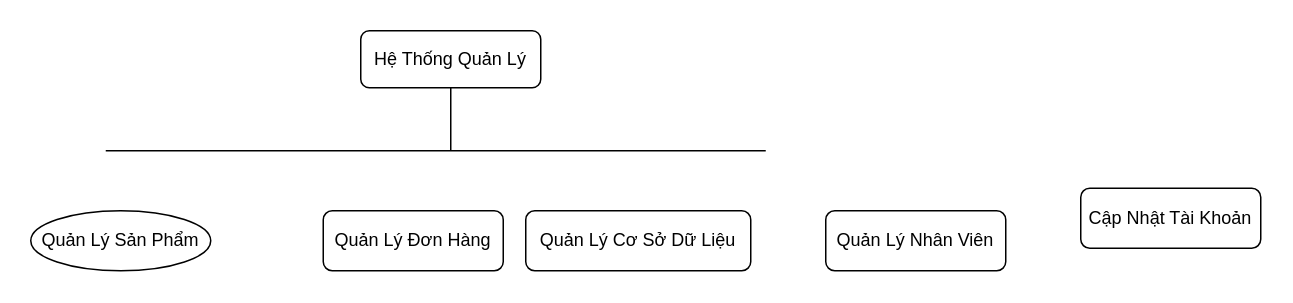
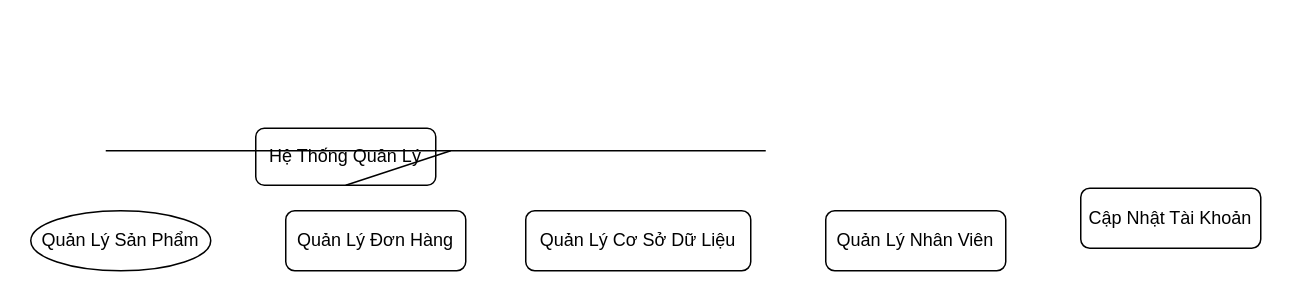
  <mxCell id="0" />
  <mxCell id="1" parent="0" />
- <mxCell id="2" value="Hệ Thống Quản Lý" style="rounded=1;whiteSpace=wrap;html=1;" vertex="1" parent="1"><mxGeometry x="240" y="20" width="120" height="38" as="geometry" /></mxCell>
+ <mxCell id="2" value="Hệ Thống Quản Lý" style="rounded=1;whiteSpace=wrap;html=1;" vertex="1" parent="1"><mxGeometry x="170" y="85" width="120" height="38" as="geometry" /></mxCell>
  <mxCell id="3" value="" style="endArrow=none;html=1;rounded=0;entryX=0.5;entryY=1;entryDx=0;entryDy=0;" edge="1" parent="1" target="2"><mxGeometry width="50" height="50" relative="1" as="geometry"><mxPoint x="300" y="100" as="sourcePoint" /><mxPoint x="250" y="120" as="targetPoint" /></mxGeometry></mxCell>
  <mxCell id="4" value="" style="endArrow=none;html=1;rounded=0;" edge="1" parent="1"><mxGeometry width="50" height="50" relative="1" as="geometry"><mxPoint x="70" y="100" as="sourcePoint" /><mxPoint x="510" y="100" as="targetPoint" /></mxGeometry></mxCell>
  <mxCell id="5" value="Quản Lý Sản Phẩm" style="ellipse;whiteSpace=wrap;html=1;" vertex="1" parent="1"><mxGeometry x="20" y="140" width="120" height="40" as="geometry" /></mxCell>
- <mxCell id="6" value="Quản Lý Đơn Hàng" style="rounded=1;whiteSpace=wrap;html=1;" vertex="1" parent="1"><mxGeometry x="215" y="140" width="120" height="40" as="geometry" /></mxCell>
+ <mxCell id="6" value="Quản Lý Đơn Hàng" style="rounded=1;whiteSpace=wrap;html=1;" vertex="1" parent="1"><mxGeometry x="190" y="140" width="120" height="40" as="geometry" /></mxCell>
  <mxCell id="7" value="Quản Lý Cơ Sở Dữ Liệu" style="rounded=1;whiteSpace=wrap;html=1;" vertex="1" parent="1"><mxGeometry x="350" y="140" width="150" height="40" as="geometry" /></mxCell>
  <mxCell id="8" value="Quản Lý Nhân Viên" style="rounded=1;whiteSpace=wrap;html=1;" vertex="1" parent="1"><mxGeometry x="550" y="140" width="120" height="40" as="geometry" /></mxCell>
  <mxCell id="9" value="Cập Nhật Tài Khoản" style="rounded=1;whiteSpace=wrap;html=1;" vertex="1" parent="1"><mxGeometry x="720" y="125" width="120" height="40" as="geometry" /></mxCell>
